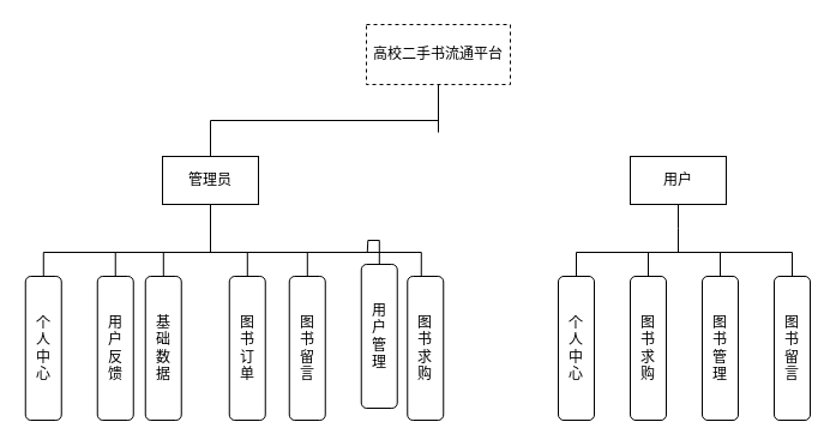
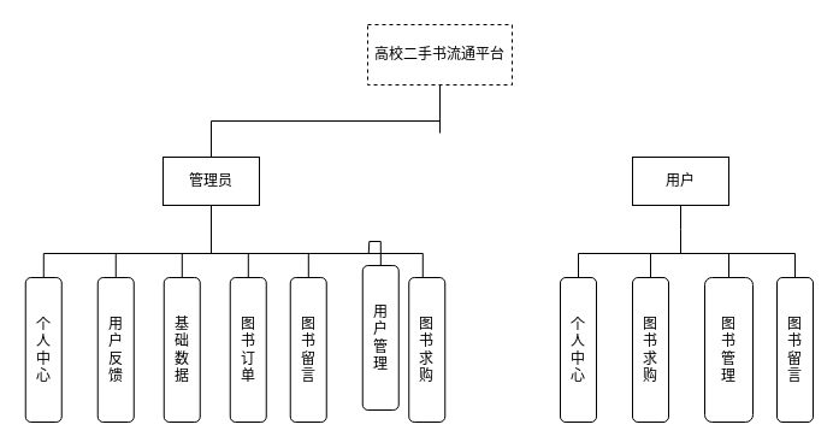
  <mxCell id="0" />
  <mxCell id="1" parent="0" />
  <mxCell id="2" style="edgeStyle=orthogonalEdgeStyle;rounded=0;orthogonalLoop=1;jettySize=auto;html=1;endArrow=none;startFill=0;" parent="1" source="3" edge="1"><mxGeometry relative="1" as="geometry"><mxPoint x="365" y="110" as="targetPoint" /></mxGeometry></mxCell>
  <mxCell id="3" value="高校二手书流通平台" style="rounded=0;whiteSpace=wrap;html=1;dashed=1;" parent="1" vertex="1"><mxGeometry x="305" y="20" width="120" height="50" as="geometry" /></mxCell>
  <mxCell id="4" style="edgeStyle=orthogonalEdgeStyle;rounded=0;orthogonalLoop=1;jettySize=auto;html=1;endArrow=none;startFill=0;" parent="1" edge="1"><mxGeometry relative="1" as="geometry"><mxPoint x="175" y="210" as="targetPoint" /><mxPoint x="175" y="160" as="sourcePoint" /></mxGeometry></mxCell>
  <mxCell id="5" style="edgeStyle=orthogonalEdgeStyle;rounded=0;orthogonalLoop=1;jettySize=auto;html=1;exitX=0.5;exitY=0;exitDx=0;exitDy=0;endArrow=none;startFill=0;" parent="1" source="6" target="3" edge="1"><mxGeometry relative="1" as="geometry" /></mxCell>
  <mxCell id="6" value="管理员" style="rounded=0;whiteSpace=wrap;html=1;" parent="1" vertex="1"><mxGeometry x="135" y="130" width="80" height="40" as="geometry" /></mxCell>
  <mxCell id="7" style="edgeStyle=orthogonalEdgeStyle;rounded=0;orthogonalLoop=1;jettySize=auto;html=1;endArrow=none;startFill=0;" parent="1" source="8" edge="1"><mxGeometry relative="1" as="geometry"><mxPoint x="565" y="210" as="targetPoint" /></mxGeometry></mxCell>
  <mxCell id="8" value="用户" style="rounded=0;whiteSpace=wrap;html=1;" parent="1" vertex="1"><mxGeometry x="525" y="130" width="80" height="40" as="geometry" /></mxCell>
  <mxCell id="9" style="edgeStyle=orthogonalEdgeStyle;rounded=0;orthogonalLoop=1;jettySize=auto;html=1;endArrow=none;startFill=0;" parent="1" edge="1"><mxGeometry relative="1" as="geometry"><mxPoint x="350.75" y="230" as="targetPoint" /><mxPoint x="35.75" y="240" as="sourcePoint" /><Array as="points"><mxPoint x="35.75" y="210" /><mxPoint x="351.75" y="210" /></Array></mxGeometry></mxCell>
  <mxCell id="10" value="个&lt;div&gt;人&lt;/div&gt;&lt;div&gt;中&lt;/div&gt;&lt;div&gt;心&lt;/div&gt;" style="rounded=1;whiteSpace=wrap;html=1;" parent="1" vertex="1"><mxGeometry x="20.75" y="230" width="30" height="120" as="geometry" /></mxCell>
  <mxCell id="11" style="edgeStyle=orthogonalEdgeStyle;rounded=0;orthogonalLoop=1;jettySize=auto;html=1;endArrow=none;startFill=0;" parent="1" edge="1"><mxGeometry relative="1" as="geometry"><mxPoint x="95.75" y="210" as="targetPoint" /><mxPoint x="95.75" y="240" as="sourcePoint" /></mxGeometry></mxCell>
  <mxCell id="12" value="用&lt;div&gt;户&lt;/div&gt;&lt;div&gt;反&lt;/div&gt;&lt;div&gt;馈&lt;/div&gt;" style="rounded=1;whiteSpace=wrap;html=1;" parent="1" vertex="1"><mxGeometry x="80.75" y="230" width="30" height="120" as="geometry" /></mxCell>
  <mxCell id="13" style="edgeStyle=orthogonalEdgeStyle;rounded=0;orthogonalLoop=1;jettySize=auto;html=1;endArrow=none;startFill=0;" parent="1" source="14" edge="1"><mxGeometry relative="1" as="geometry"><mxPoint x="150.75" y="210" as="targetPoint" /></mxGeometry></mxCell>
- <mxCell id="14" value="基&lt;div&gt;础&lt;/div&gt;&lt;div&gt;数&lt;/div&gt;&lt;div&gt;据&lt;/div&gt;" style="rounded=1;whiteSpace=wrap;html=1;" parent="1" vertex="1"><mxGeometry x="120.75" y="230" width="30" height="120" as="geometry" /></mxCell>
+ <mxCell id="14" value="基&lt;div&gt;础&lt;/div&gt;&lt;div&gt;数&lt;/div&gt;&lt;div&gt;据&lt;/div&gt;" style="rounded=1;whiteSpace=wrap;html=1;" parent="1" vertex="1"><mxGeometry x="135.75" y="230" width="30" height="120" as="geometry" /></mxCell>
  <mxCell id="15" style="edgeStyle=orthogonalEdgeStyle;rounded=0;orthogonalLoop=1;jettySize=auto;html=1;endArrow=none;startFill=0;" parent="1" source="16" edge="1"><mxGeometry relative="1" as="geometry"><mxPoint x="205.75" y="210" as="targetPoint" /></mxGeometry></mxCell>
  <mxCell id="16" value="图&lt;div&gt;书&lt;/div&gt;&lt;div&gt;订&lt;/div&gt;&lt;div&gt;单&lt;/div&gt;" style="rounded=1;whiteSpace=wrap;html=1;" parent="1" vertex="1"><mxGeometry x="190.75" y="230" width="30" height="120" as="geometry" /></mxCell>
  <mxCell id="17" style="edgeStyle=orthogonalEdgeStyle;rounded=0;orthogonalLoop=1;jettySize=auto;html=1;endArrow=none;startFill=0;" parent="1" source="18" edge="1"><mxGeometry relative="1" as="geometry"><mxPoint x="255.75" y="210" as="targetPoint" /></mxGeometry></mxCell>
  <mxCell id="18" value="图&lt;div&gt;书&lt;/div&gt;&lt;div&gt;留&lt;/div&gt;&lt;div&gt;言&lt;/div&gt;" style="rounded=1;whiteSpace=wrap;html=1;" parent="1" vertex="1"><mxGeometry x="240.75" y="230" width="30" height="120" as="geometry" /></mxCell>
  <mxCell id="19" style="edgeStyle=orthogonalEdgeStyle;rounded=0;orthogonalLoop=1;jettySize=auto;html=1;endArrow=none;startFill=0;" parent="1" source="20" edge="1"><mxGeometry relative="1" as="geometry"><mxPoint x="305.75" y="210" as="targetPoint" /></mxGeometry></mxCell>
  <mxCell id="20" value="用&lt;div&gt;户&lt;/div&gt;&lt;div&gt;管&lt;/div&gt;&lt;div&gt;理&lt;/div&gt;" style="rounded=1;whiteSpace=wrap;html=1;" parent="1" vertex="1"><mxGeometry x="300.75" y="220" width="30" height="120" as="geometry" /></mxCell>
  <mxCell id="21" value="图&lt;div&gt;书&lt;/div&gt;&lt;div&gt;求&lt;/div&gt;&lt;div&gt;购&lt;/div&gt;" style="rounded=1;whiteSpace=wrap;html=1;" parent="1" vertex="1"><mxGeometry x="339.25" y="230" width="30" height="120" as="geometry" /></mxCell>
  <mxCell id="22" style="edgeStyle=orthogonalEdgeStyle;rounded=0;orthogonalLoop=1;jettySize=auto;html=1;entryX=0.5;entryY=0;entryDx=0;entryDy=0;exitX=0.5;exitY=0;exitDx=0;exitDy=0;endArrow=none;startFill=0;" parent="1" source="23" target="28" edge="1"><mxGeometry relative="1" as="geometry"><mxPoint x="475" y="210" as="sourcePoint" /></mxGeometry></mxCell>
  <mxCell id="23" value="个&lt;div&gt;人&lt;/div&gt;&lt;div&gt;中&lt;/div&gt;&lt;div&gt;心&lt;/div&gt;" style="rounded=1;whiteSpace=wrap;html=1;" parent="1" vertex="1"><mxGeometry x="465" y="230" width="30" height="120" as="geometry" /></mxCell>
  <mxCell id="24" style="edgeStyle=orthogonalEdgeStyle;rounded=0;orthogonalLoop=1;jettySize=auto;html=1;endArrow=none;startFill=0;" parent="1" source="25" edge="1"><mxGeometry relative="1" as="geometry"><mxPoint x="540" y="210" as="targetPoint" /></mxGeometry></mxCell>
  <mxCell id="25" value="图&lt;div&gt;书&lt;/div&gt;&lt;div&gt;求&lt;/div&gt;&lt;div&gt;购&lt;/div&gt;" style="rounded=1;whiteSpace=wrap;html=1;" parent="1" vertex="1"><mxGeometry x="525" y="230" width="30" height="120" as="geometry" /></mxCell>
  <mxCell id="26" style="edgeStyle=orthogonalEdgeStyle;rounded=0;orthogonalLoop=1;jettySize=auto;html=1;endArrow=none;startFill=0;" parent="1" source="27" edge="1"><mxGeometry relative="1" as="geometry"><mxPoint x="600" y="210" as="targetPoint" /></mxGeometry></mxCell>
- <mxCell id="27" value="图&lt;div&gt;书&lt;/div&gt;&lt;div&gt;管&lt;/div&gt;&lt;div&gt;理&lt;/div&gt;" style="rounded=1;whiteSpace=wrap;html=1;" parent="1" vertex="1"><mxGeometry x="585" y="230" width="30" height="120" as="geometry" /></mxCell>
+ <mxCell id="27" value="图&lt;div&gt;书&lt;/div&gt;&lt;div&gt;管&lt;/div&gt;&lt;div&gt;理&lt;/div&gt;" style="rounded=1;whiteSpace=wrap;html=1;" parent="1" vertex="1"><mxGeometry x="585" y="230" width="40" height="120" as="geometry" /></mxCell>
  <mxCell id="28" value="图&lt;div&gt;书&lt;/div&gt;&lt;div&gt;留&lt;/div&gt;&lt;div&gt;言&lt;/div&gt;" style="rounded=1;whiteSpace=wrap;html=1;" parent="1" vertex="1"><mxGeometry x="645" y="230" width="30" height="120" as="geometry" /></mxCell>
